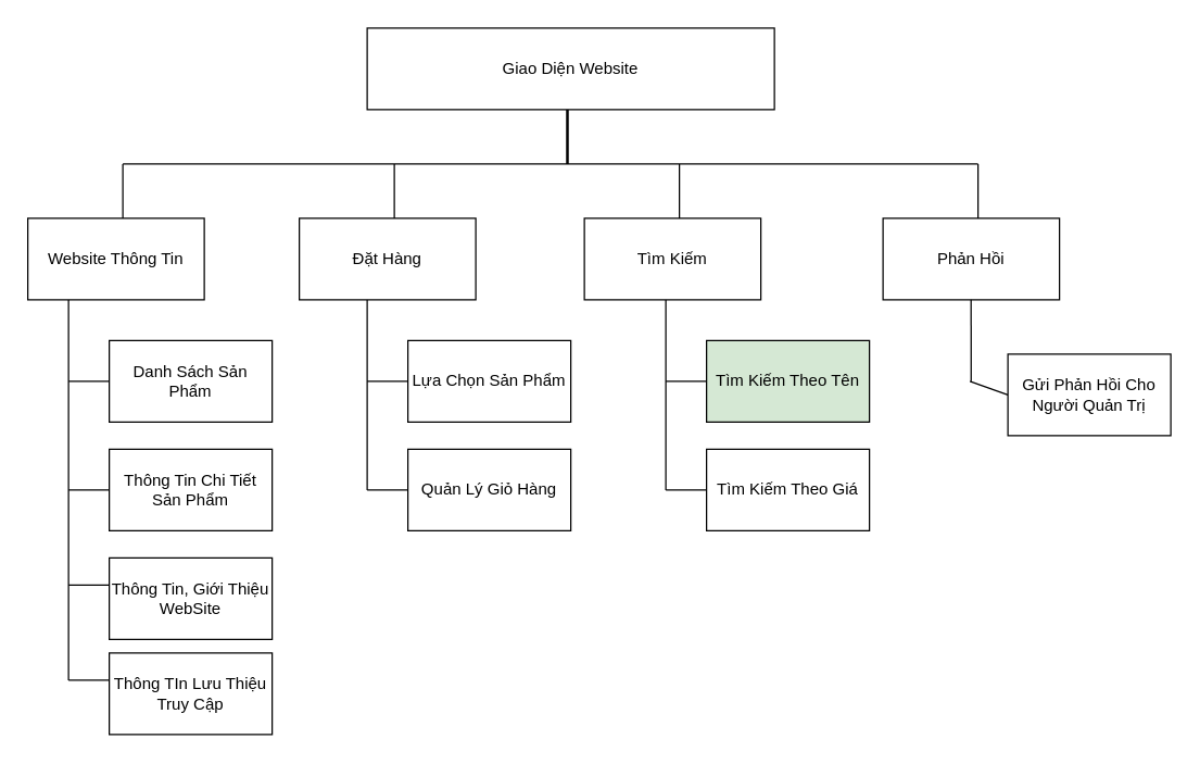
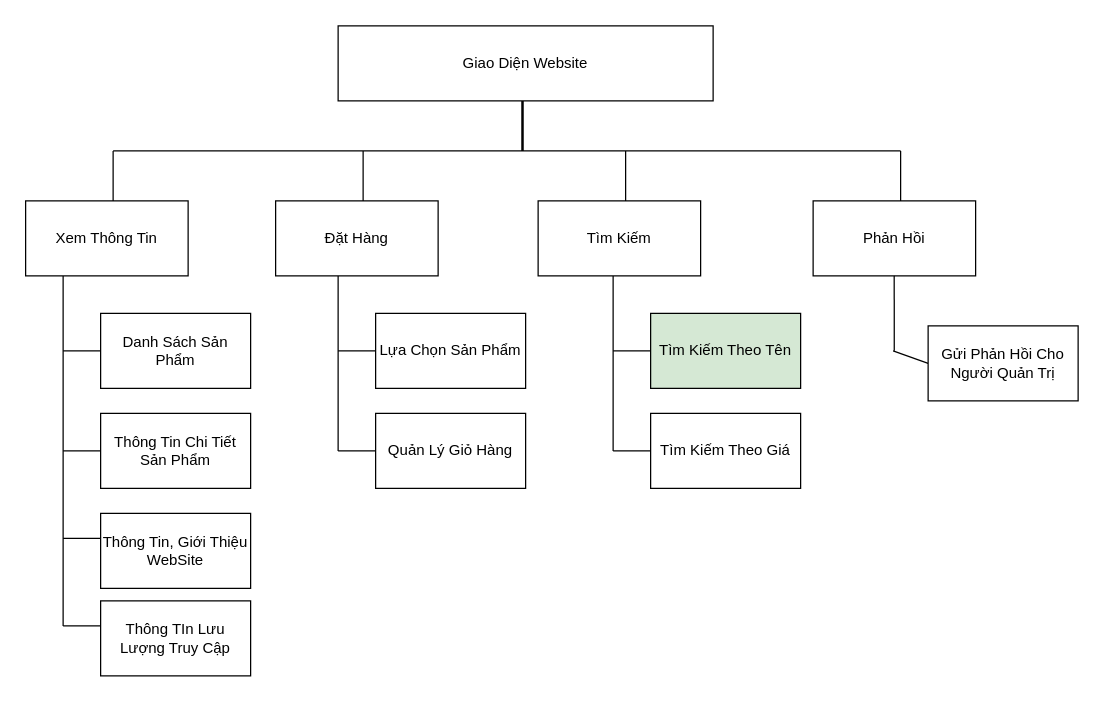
  <mxCell id="0" />
  <mxCell id="1" parent="0" />
  <mxCell id="2" value="Giao Diện Website " style="rounded=0;whiteSpace=wrap;html=1;" parent="1" vertex="1"><mxGeometry x="270" y="20" width="300" height="60" as="geometry" /></mxCell>
  <mxCell id="3" value="" style="shape=link;html=1;width=-1;" parent="1" edge="1"><mxGeometry width="100" relative="1" as="geometry"><mxPoint x="417.5" y="80" as="sourcePoint" /><mxPoint x="417.5" y="120" as="targetPoint" /></mxGeometry></mxCell>
  <mxCell id="4" value="" style="endArrow=none;html=1;" parent="1" edge="1"><mxGeometry width="50" height="50" relative="1" as="geometry"><mxPoint x="90" y="120" as="sourcePoint" /><mxPoint x="720" y="120" as="targetPoint" /></mxGeometry></mxCell>
  <mxCell id="5" value="" style="endArrow=none;html=1;" parent="1" edge="1"><mxGeometry width="50" height="50" relative="1" as="geometry"><mxPoint x="50" y="220" as="sourcePoint" /><mxPoint x="50" y="500" as="targetPoint" /></mxGeometry></mxCell>
  <mxCell id="6" value="" style="endArrow=none;html=1;" parent="1" edge="1"><mxGeometry width="50" height="50" relative="1" as="geometry"><mxPoint x="50" y="280" as="sourcePoint" /><mxPoint x="80" y="280" as="targetPoint" /></mxGeometry></mxCell>
  <mxCell id="7" value="" style="endArrow=none;html=1;" parent="1" edge="1"><mxGeometry width="50" height="50" relative="1" as="geometry"><mxPoint x="50" y="360" as="sourcePoint" /><mxPoint x="80" y="360" as="targetPoint" /></mxGeometry></mxCell>
  <mxCell id="8" value="" style="endArrow=none;html=1;" parent="1" edge="1"><mxGeometry width="50" height="50" relative="1" as="geometry"><mxPoint x="50" y="500" as="sourcePoint" /><mxPoint x="80" y="500" as="targetPoint" /></mxGeometry></mxCell>
  <mxCell id="9" value="" style="endArrow=none;html=1;" parent="1" edge="1"><mxGeometry width="50" height="50" relative="1" as="geometry"><mxPoint x="50" y="430" as="sourcePoint" /><mxPoint x="80" y="430" as="targetPoint" /></mxGeometry></mxCell>
  <mxCell id="10" value="Danh Sách Sản Phẩm" style="rounded=0;whiteSpace=wrap;html=1;" parent="1" vertex="1"><mxGeometry x="80" y="250" width="120" height="60" as="geometry" /></mxCell>
  <mxCell id="11" value="Thông Tin Chi Tiết Sản Phẩm" style="rounded=0;whiteSpace=wrap;html=1;" parent="1" vertex="1"><mxGeometry x="80" y="330" width="120" height="60" as="geometry" /></mxCell>
  <mxCell id="12" value="Thông Tin, Giới Thiệu WebSite" style="rounded=0;whiteSpace=wrap;html=1;" parent="1" vertex="1"><mxGeometry x="80" y="410" width="120" height="60" as="geometry" /></mxCell>
- <mxCell id="13" value="Thông TIn Lưu Thiệu Truy Cập" style="rounded=0;whiteSpace=wrap;html=1;" parent="1" vertex="1"><mxGeometry x="80" y="480" width="120" height="60" as="geometry" /></mxCell>
+ <mxCell id="13" value="Thông TIn Lưu Lượng Truy Cập" style="rounded=0;whiteSpace=wrap;html=1;" parent="1" vertex="1"><mxGeometry x="80" y="480" width="120" height="60" as="geometry" /></mxCell>
  <mxCell id="14" value="" style="endArrow=none;html=1;" parent="1" edge="1"><mxGeometry width="50" height="50" relative="1" as="geometry"><mxPoint x="270" y="220" as="sourcePoint" /><mxPoint x="270" y="360" as="targetPoint" /></mxGeometry></mxCell>
  <mxCell id="15" value="" style="endArrow=none;html=1;" parent="1" edge="1"><mxGeometry width="50" height="50" relative="1" as="geometry"><mxPoint x="270" y="280" as="sourcePoint" /><mxPoint x="300" y="280" as="targetPoint" /></mxGeometry></mxCell>
  <mxCell id="16" value="" style="endArrow=none;html=1;" parent="1" edge="1"><mxGeometry width="50" height="50" relative="1" as="geometry"><mxPoint x="270" y="360" as="sourcePoint" /><mxPoint x="300" y="360" as="targetPoint" /></mxGeometry></mxCell>
  <mxCell id="17" value="Lựa Chọn Sản Phẩm" style="rounded=0;whiteSpace=wrap;html=1;" parent="1" vertex="1"><mxGeometry x="300" y="250" width="120" height="60" as="geometry" /></mxCell>
  <mxCell id="18" value="Quản Lý Giỏ Hàng" style="rounded=0;whiteSpace=wrap;html=1;" parent="1" vertex="1"><mxGeometry x="300" y="330" width="120" height="60" as="geometry" /></mxCell>
  <mxCell id="19" value="" style="endArrow=none;html=1;" parent="1" edge="1"><mxGeometry width="50" height="50" relative="1" as="geometry"><mxPoint x="490" y="220" as="sourcePoint" /><mxPoint x="490" y="360" as="targetPoint" /></mxGeometry></mxCell>
  <mxCell id="20" value="" style="endArrow=none;html=1;" parent="1" edge="1"><mxGeometry width="50" height="50" relative="1" as="geometry"><mxPoint x="490" y="280" as="sourcePoint" /><mxPoint x="520" y="280" as="targetPoint" /></mxGeometry></mxCell>
  <mxCell id="21" value="" style="endArrow=none;html=1;" parent="1" edge="1"><mxGeometry width="50" height="50" relative="1" as="geometry"><mxPoint x="490" y="360" as="sourcePoint" /><mxPoint x="520" y="360" as="targetPoint" /></mxGeometry></mxCell>
  <mxCell id="22" value="Tìm Kiếm Theo Tên" style="rounded=0;whiteSpace=wrap;html=1;fillColor=#d5e8d4;" parent="1" vertex="1"><mxGeometry x="520" y="250" width="120" height="60" as="geometry" /></mxCell>
  <mxCell id="23" value="Tìm Kiếm Theo Giá" style="rounded=0;whiteSpace=wrap;html=1;" parent="1" vertex="1"><mxGeometry x="520" y="330" width="120" height="60" as="geometry" /></mxCell>
  <mxCell id="24" value="" style="endArrow=none;html=1;entryX=0;entryY=0.5;entryDx=0;entryDy=0;" parent="1" edge="1" target="25"><mxGeometry width="50" height="50" relative="1" as="geometry"><mxPoint x="714" y="280" as="sourcePoint" /><mxPoint x="744" y="279.94" as="targetPoint" /></mxGeometry></mxCell>
  <mxCell id="25" value="Gửi Phản Hồi Cho Người Quản Trị" style="rounded=0;whiteSpace=wrap;html=1;" parent="1" vertex="1"><mxGeometry x="742" y="260" width="120" height="60" as="geometry" /></mxCell>
- <mxCell id="26" value="Website Thông Tin" style="rounded=0;whiteSpace=wrap;html=1;" parent="1" vertex="1"><mxGeometry x="20" y="160" width="130" height="60" as="geometry" /></mxCell>
+ <mxCell id="26" value="Xem Thông Tin" style="rounded=0;whiteSpace=wrap;html=1;" parent="1" vertex="1"><mxGeometry x="20" y="160" width="130" height="60" as="geometry" /></mxCell>
  <mxCell id="27" value="" style="endArrow=none;html=1;" parent="1" edge="1"><mxGeometry width="50" height="50" relative="1" as="geometry"><mxPoint x="90" y="160" as="sourcePoint" /><mxPoint x="90" y="120" as="targetPoint" /></mxGeometry></mxCell>
  <mxCell id="28" value="Đặt Hàng" style="rounded=0;whiteSpace=wrap;html=1;" parent="1" vertex="1"><mxGeometry x="220" y="160" width="130" height="60" as="geometry" /></mxCell>
  <mxCell id="29" value="" style="endArrow=none;html=1;" parent="1" edge="1"><mxGeometry width="50" height="50" relative="1" as="geometry"><mxPoint x="290" y="160" as="sourcePoint" /><mxPoint x="290" y="120" as="targetPoint" /></mxGeometry></mxCell>
  <mxCell id="30" value="Tìm Kiếm" style="rounded=0;whiteSpace=wrap;html=1;" parent="1" vertex="1"><mxGeometry x="430" y="160" width="130" height="60" as="geometry" /></mxCell>
  <mxCell id="31" value="" style="endArrow=none;html=1;" parent="1" edge="1"><mxGeometry width="50" height="50" relative="1" as="geometry"><mxPoint x="500" y="160" as="sourcePoint" /><mxPoint x="500" y="120" as="targetPoint" /></mxGeometry></mxCell>
  <mxCell id="32" value="Phản Hồi" style="rounded=0;whiteSpace=wrap;html=1;" parent="1" vertex="1"><mxGeometry x="650" y="160" width="130" height="60" as="geometry" /></mxCell>
  <mxCell id="33" value="" style="endArrow=none;html=1;" parent="1" edge="1"><mxGeometry width="50" height="50" relative="1" as="geometry"><mxPoint x="720" y="160" as="sourcePoint" /><mxPoint x="720" y="120" as="targetPoint" /></mxGeometry></mxCell>
  <mxCell id="34" value="" style="endArrow=none;html=1;" edge="1" parent="1"><mxGeometry width="50" height="50" relative="1" as="geometry"><mxPoint x="714.92" y="280" as="sourcePoint" /><mxPoint x="714.86" y="220" as="targetPoint" /></mxGeometry></mxCell>
